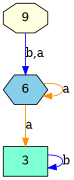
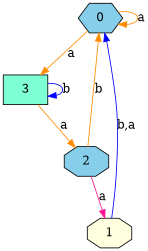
  digraph {
    d2tdocpreamble="\usetikzlibrary{automata}"
    d2tfigpreamble="\tikzstyle{every state}= [ draw=blue!50,very thick,fill=blue!20]  \tikzstyle{auto}= [fill=white]"
    ranksep=0.5
    node [fillcolor=skyblue shape=octagon style="state,filled"]
    edge [color=darkorange lblstyle=auto topath="bend right"]
-   n1 [label=6 shape=hexagon]
+   n1 [label=0 shape=hexagon]
    n2 [fillcolor=aquamarine label=3 shape=box style="state, initial, accepting,filled"]
-   n4 [fillcolor=lightyellow label=9]
+   n3 [label=2]
+   n4 [fillcolor=lightyellow label=1]
    n1 -> n1 [label=a topath="loop above"]
    n1 -> n2 [label=a]
    n2 -> n2 [color=blue label=b topath="loop above"]
+   n2 -> n3 [label=a]
+   n3 -> n1 [label=b]
+   n3 -> n4 [color=deeppink label=a]
    n4 -> n1 [color=blue label="b,a"]
  }
